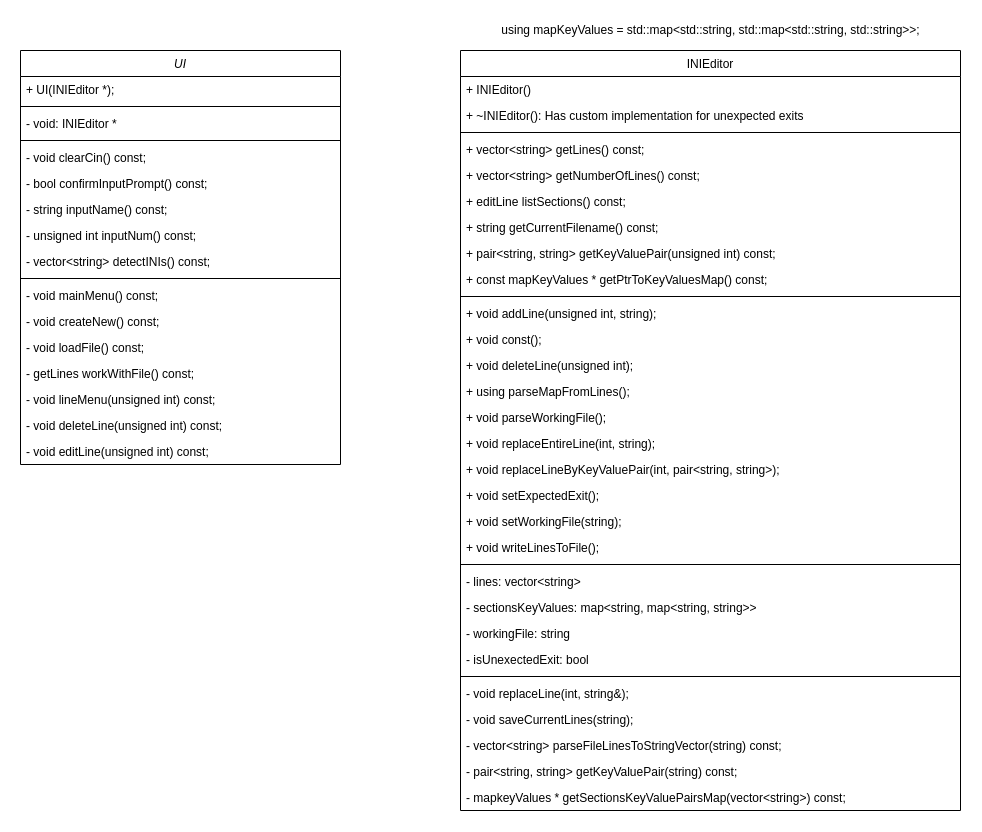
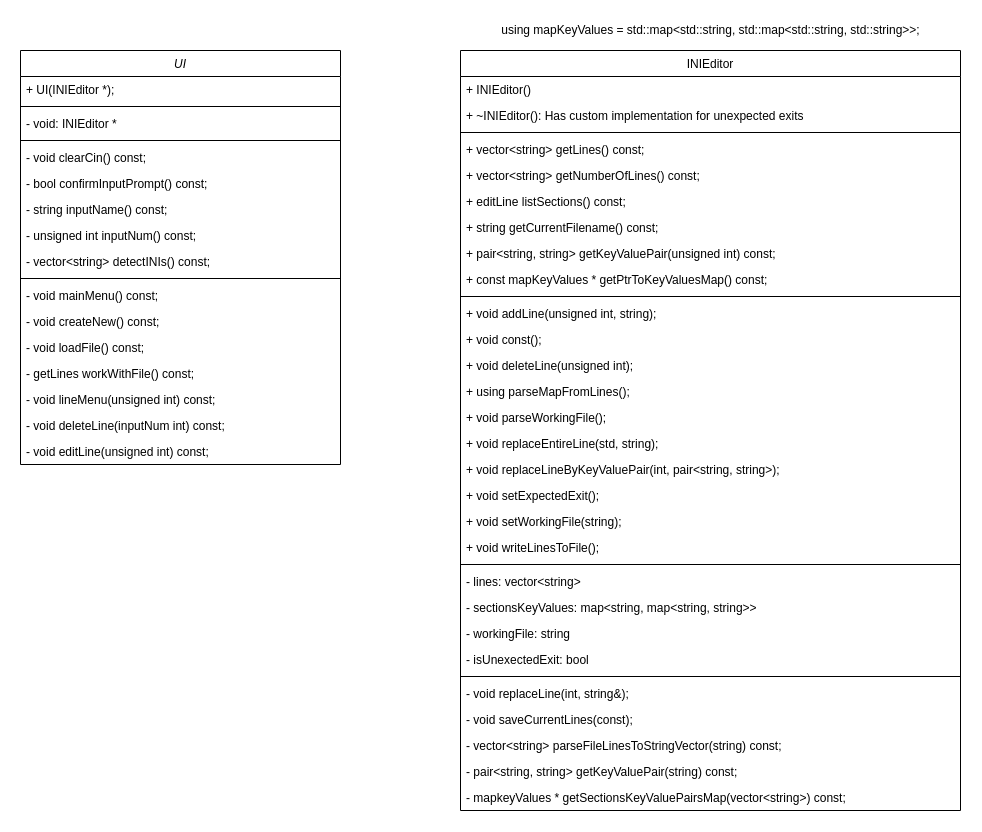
  <mxCell id="0" />
  <mxCell id="1" parent="0" />
  <mxCell id="2" value="UI" style="swimlane;fontStyle=2;align=center;verticalAlign=top;childLayout=stackLayout;horizontal=1;startSize=26;horizontalStack=0;resizeParent=1;resizeLast=0;collapsible=1;marginBottom=0;rounded=0;shadow=0;strokeWidth=1;" parent="1" vertex="1"><mxGeometry x="20" y="50" width="320" height="414" as="geometry"><mxRectangle x="230" y="140" width="160" height="26" as="alternateBounds" /></mxGeometry></mxCell>
  <mxCell id="3" value="+ UI(INIEditor *);&#10;" style="text;align=left;verticalAlign=top;spacingLeft=4;spacingRight=4;overflow=hidden;rotatable=0;points=[[0,0.5],[1,0.5]];portConstraint=eastwest;rounded=0;shadow=0;html=0;" parent="2" vertex="1"><mxGeometry y="26" width="320" height="26" as="geometry" /></mxCell>
  <mxCell id="4" value="" style="line;html=1;strokeWidth=1;align=left;verticalAlign=middle;spacingTop=-1;spacingLeft=3;spacingRight=3;rotatable=0;labelPosition=right;points=[];portConstraint=eastwest;" parent="2" vertex="1"><mxGeometry y="52" width="320" height="8" as="geometry" /></mxCell>
  <mxCell id="5" value="- void: INIEditor *" style="text;align=left;verticalAlign=top;spacingLeft=4;spacingRight=4;overflow=hidden;rotatable=0;points=[[0,0.5],[1,0.5]];portConstraint=eastwest;" parent="2" vertex="1"><mxGeometry y="60" width="320" height="26" as="geometry" /></mxCell>
  <mxCell id="6" value="" style="line;strokeWidth=1;fillColor=none;align=left;verticalAlign=middle;spacingTop=-1;spacingLeft=3;spacingRight=3;rotatable=0;labelPosition=right;points=[];portConstraint=eastwest;" parent="2" vertex="1"><mxGeometry y="86" width="320" height="8" as="geometry" /></mxCell>
  <mxCell id="7" value="- void clearCin() const;" style="text;align=left;verticalAlign=top;spacingLeft=4;spacingRight=4;overflow=hidden;rotatable=0;points=[[0,0.5],[1,0.5]];portConstraint=eastwest;rounded=0;shadow=0;html=0;" parent="2" vertex="1"><mxGeometry y="94" width="320" height="26" as="geometry" /></mxCell>
  <mxCell id="8" value="- bool confirmInputPrompt() const;" style="text;align=left;verticalAlign=top;spacingLeft=4;spacingRight=4;overflow=hidden;rotatable=0;points=[[0,0.5],[1,0.5]];portConstraint=eastwest;rounded=0;shadow=0;html=0;" parent="2" vertex="1"><mxGeometry y="120" width="320" height="26" as="geometry" /></mxCell>
  <mxCell id="9" value="- string inputName() const;&#10;" style="text;align=left;verticalAlign=top;spacingLeft=4;spacingRight=4;overflow=hidden;rotatable=0;points=[[0,0.5],[1,0.5]];portConstraint=eastwest;rounded=0;shadow=0;html=0;" parent="2" vertex="1"><mxGeometry y="146" width="320" height="26" as="geometry" /></mxCell>
  <mxCell id="10" value="- unsigned int inputNum() const;&#10;" style="text;align=left;verticalAlign=top;spacingLeft=4;spacingRight=4;overflow=hidden;rotatable=0;points=[[0,0.5],[1,0.5]];portConstraint=eastwest;rounded=0;shadow=0;html=0;" parent="2" vertex="1"><mxGeometry y="172" width="320" height="26" as="geometry" /></mxCell>
  <mxCell id="11" value="- vector&lt;string&gt; detectINIs() const;&#10;" style="text;align=left;verticalAlign=top;spacingLeft=4;spacingRight=4;overflow=hidden;rotatable=0;points=[[0,0.5],[1,0.5]];portConstraint=eastwest;rounded=0;shadow=0;html=0;" parent="2" vertex="1"><mxGeometry y="198" width="320" height="26" as="geometry" /></mxCell>
  <mxCell id="12" value="" style="line;strokeWidth=1;fillColor=none;align=left;verticalAlign=middle;spacingTop=-1;spacingLeft=3;spacingRight=3;rotatable=0;labelPosition=right;points=[];portConstraint=eastwest;" parent="2" vertex="1"><mxGeometry y="224" width="320" height="8" as="geometry" /></mxCell>
  <mxCell id="13" value="- void mainMenu() const;&#10;" style="text;align=left;verticalAlign=top;spacingLeft=4;spacingRight=4;overflow=hidden;rotatable=0;points=[[0,0.5],[1,0.5]];portConstraint=eastwest;rounded=0;shadow=0;html=0;" parent="2" vertex="1"><mxGeometry y="232" width="320" height="26" as="geometry" /></mxCell>
  <mxCell id="14" value="- void createNew() const;&#10;" style="text;align=left;verticalAlign=top;spacingLeft=4;spacingRight=4;overflow=hidden;rotatable=0;points=[[0,0.5],[1,0.5]];portConstraint=eastwest;rounded=0;shadow=0;html=0;" parent="2" vertex="1"><mxGeometry y="258" width="320" height="26" as="geometry" /></mxCell>
  <mxCell id="15" value="- void loadFile() const;&#10;" style="text;align=left;verticalAlign=top;spacingLeft=4;spacingRight=4;overflow=hidden;rotatable=0;points=[[0,0.5],[1,0.5]];portConstraint=eastwest;rounded=0;shadow=0;html=0;" parent="2" vertex="1"><mxGeometry y="284" width="320" height="26" as="geometry" /></mxCell>
  <mxCell id="16" value="- getLines workWithFile() const;&#10;" style="text;align=left;verticalAlign=top;spacingLeft=4;spacingRight=4;overflow=hidden;rotatable=0;points=[[0,0.5],[1,0.5]];portConstraint=eastwest;rounded=0;shadow=0;html=0;" parent="2" vertex="1"><mxGeometry y="310" width="320" height="26" as="geometry" /></mxCell>
  <mxCell id="17" value="- void lineMenu(unsigned int) const;&#10;" style="text;align=left;verticalAlign=top;spacingLeft=4;spacingRight=4;overflow=hidden;rotatable=0;points=[[0,0.5],[1,0.5]];portConstraint=eastwest;rounded=0;shadow=0;html=0;" parent="2" vertex="1"><mxGeometry y="336" width="320" height="26" as="geometry" /></mxCell>
- <mxCell id="18" value="- void deleteLine(unsigned int) const;&#10;" style="text;align=left;verticalAlign=top;spacingLeft=4;spacingRight=4;overflow=hidden;rotatable=0;points=[[0,0.5],[1,0.5]];portConstraint=eastwest;rounded=0;shadow=0;html=0;" parent="2" vertex="1"><mxGeometry y="362" width="320" height="26" as="geometry" /></mxCell>
+ <mxCell id="18" value="- void deleteLine(inputNum int) const;&#10;" style="text;align=left;verticalAlign=top;spacingLeft=4;spacingRight=4;overflow=hidden;rotatable=0;points=[[0,0.5],[1,0.5]];portConstraint=eastwest;rounded=0;shadow=0;html=0;" parent="2" vertex="1"><mxGeometry y="362" width="320" height="26" as="geometry" /></mxCell>
  <mxCell id="19" value="- void editLine(unsigned int) const;&#10;" style="text;align=left;verticalAlign=top;spacingLeft=4;spacingRight=4;overflow=hidden;rotatable=0;points=[[0,0.5],[1,0.5]];portConstraint=eastwest;rounded=0;shadow=0;html=0;" parent="2" vertex="1"><mxGeometry y="388" width="320" height="26" as="geometry" /></mxCell>
  <mxCell id="20" value="INIEditor" style="swimlane;fontStyle=0;childLayout=stackLayout;horizontal=1;startSize=26;fillColor=none;horizontalStack=0;resizeParent=1;resizeParentMax=0;resizeLast=0;collapsible=1;marginBottom=0;swimlaneLine=1;" parent="1" vertex="1"><mxGeometry x="460" y="50" width="500" height="760" as="geometry" /></mxCell>
  <mxCell id="21" value="+ INIEditor()" style="text;strokeColor=none;fillColor=none;align=left;verticalAlign=top;spacingLeft=4;spacingRight=4;overflow=hidden;rotatable=0;points=[[0,0.5],[1,0.5]];portConstraint=eastwest;" parent="20" vertex="1"><mxGeometry y="26" width="500" height="26" as="geometry" /></mxCell>
  <mxCell id="22" value="+ ~INIEditor(): Has custom implementation for unexpected exits" style="text;strokeColor=none;fillColor=none;align=left;verticalAlign=top;spacingLeft=4;spacingRight=4;overflow=hidden;rotatable=0;points=[[0,0.5],[1,0.5]];portConstraint=eastwest;" parent="20" vertex="1"><mxGeometry y="52" width="500" height="26" as="geometry" /></mxCell>
  <mxCell id="23" value="" style="line;strokeWidth=1;fillColor=none;align=left;verticalAlign=middle;spacingTop=-1;spacingLeft=3;spacingRight=3;rotatable=0;labelPosition=right;points=[];portConstraint=eastwest;" parent="20" vertex="1"><mxGeometry y="78" width="500" height="8" as="geometry" /></mxCell>
  <mxCell id="24" value="+ vector&lt;string&gt; getLines() const;" style="text;strokeColor=none;fillColor=none;align=left;verticalAlign=top;spacingLeft=4;spacingRight=4;overflow=hidden;rotatable=0;points=[[0,0.5],[1,0.5]];portConstraint=eastwest;" parent="20" vertex="1"><mxGeometry y="86" width="500" height="26" as="geometry" /></mxCell>
  <mxCell id="25" value="+ vector&lt;string&gt; getNumberOfLines() const;" style="text;strokeColor=none;fillColor=none;align=left;verticalAlign=top;spacingLeft=4;spacingRight=4;overflow=hidden;rotatable=0;points=[[0,0.5],[1,0.5]];portConstraint=eastwest;" parent="20" vertex="1"><mxGeometry y="112" width="500" height="26" as="geometry" /></mxCell>
  <mxCell id="26" value="+ editLine listSections() const;" style="text;strokeColor=none;fillColor=none;align=left;verticalAlign=top;spacingLeft=4;spacingRight=4;overflow=hidden;rotatable=0;points=[[0,0.5],[1,0.5]];portConstraint=eastwest;" parent="20" vertex="1"><mxGeometry y="138" width="500" height="26" as="geometry" /></mxCell>
  <mxCell id="27" value="+ string getCurrentFilename() const;" style="text;strokeColor=none;fillColor=none;align=left;verticalAlign=top;spacingLeft=4;spacingRight=4;overflow=hidden;rotatable=0;points=[[0,0.5],[1,0.5]];portConstraint=eastwest;" parent="20" vertex="1"><mxGeometry y="164" width="500" height="26" as="geometry" /></mxCell>
  <mxCell id="28" value="+ pair&lt;string, string&gt; getKeyValuePair(unsigned int) const;" style="text;strokeColor=none;fillColor=none;align=left;verticalAlign=top;spacingLeft=4;spacingRight=4;overflow=hidden;rotatable=0;points=[[0,0.5],[1,0.5]];portConstraint=eastwest;" parent="20" vertex="1"><mxGeometry y="190" width="500" height="26" as="geometry" /></mxCell>
  <mxCell id="29" value="+ const mapKeyValues * getPtrToKeyValuesMap() const;" style="text;strokeColor=none;fillColor=none;align=left;verticalAlign=top;spacingLeft=4;spacingRight=4;overflow=hidden;rotatable=0;points=[[0,0.5],[1,0.5]];portConstraint=eastwest;" parent="20" vertex="1"><mxGeometry y="216" width="500" height="26" as="geometry" /></mxCell>
  <mxCell id="30" value="" style="line;strokeWidth=1;fillColor=none;align=left;verticalAlign=middle;spacingTop=-1;spacingLeft=3;spacingRight=3;rotatable=0;labelPosition=right;points=[];portConstraint=eastwest;" parent="20" vertex="1"><mxGeometry y="242" width="500" height="8" as="geometry" /></mxCell>
  <mxCell id="31" value="+ void addLine(unsigned int, string);" style="text;strokeColor=none;fillColor=none;align=left;verticalAlign=top;spacingLeft=4;spacingRight=4;overflow=hidden;rotatable=0;points=[[0,0.5],[1,0.5]];portConstraint=eastwest;" vertex="1" parent="20"><mxGeometry y="250" width="500" height="26" as="geometry" /></mxCell>
  <mxCell id="32" value="+ void const();" style="text;strokeColor=none;fillColor=none;align=left;verticalAlign=top;spacingLeft=4;spacingRight=4;overflow=hidden;rotatable=0;points=[[0,0.5],[1,0.5]];portConstraint=eastwest;" parent="20" vertex="1"><mxGeometry y="276" width="500" height="26" as="geometry" /></mxCell>
  <mxCell id="33" value="+ void deleteLine(unsigned int);" style="text;strokeColor=none;fillColor=none;align=left;verticalAlign=top;spacingLeft=4;spacingRight=4;overflow=hidden;rotatable=0;points=[[0,0.5],[1,0.5]];portConstraint=eastwest;" parent="20" vertex="1"><mxGeometry y="302" width="500" height="26" as="geometry" /></mxCell>
  <mxCell id="34" value="+ using parseMapFromLines();" style="text;strokeColor=none;fillColor=none;align=left;verticalAlign=top;spacingLeft=4;spacingRight=4;overflow=hidden;rotatable=0;points=[[0,0.5],[1,0.5]];portConstraint=eastwest;" parent="20" vertex="1"><mxGeometry y="328" width="500" height="26" as="geometry" /></mxCell>
  <mxCell id="35" value="+ void parseWorkingFile();" style="text;strokeColor=none;fillColor=none;align=left;verticalAlign=top;spacingLeft=4;spacingRight=4;overflow=hidden;rotatable=0;points=[[0,0.5],[1,0.5]];portConstraint=eastwest;" parent="20" vertex="1"><mxGeometry y="354" width="500" height="26" as="geometry" /></mxCell>
- <mxCell id="36" value="+ void replaceEntireLine(int, string);" style="text;strokeColor=none;fillColor=none;align=left;verticalAlign=top;spacingLeft=4;spacingRight=4;overflow=hidden;rotatable=0;points=[[0,0.5],[1,0.5]];portConstraint=eastwest;" parent="20" vertex="1"><mxGeometry y="380" width="500" height="26" as="geometry" /></mxCell>
+ <mxCell id="36" value="+ void replaceEntireLine(std, string);" style="text;strokeColor=none;fillColor=none;align=left;verticalAlign=top;spacingLeft=4;spacingRight=4;overflow=hidden;rotatable=0;points=[[0,0.5],[1,0.5]];portConstraint=eastwest;" parent="20" vertex="1"><mxGeometry y="380" width="500" height="26" as="geometry" /></mxCell>
  <mxCell id="37" value="+ void replaceLineByKeyValuePair(int, pair&lt;string, string&gt;);" style="text;strokeColor=none;fillColor=none;align=left;verticalAlign=top;spacingLeft=4;spacingRight=4;overflow=hidden;rotatable=0;points=[[0,0.5],[1,0.5]];portConstraint=eastwest;" parent="20" vertex="1"><mxGeometry y="406" width="500" height="26" as="geometry" /></mxCell>
  <mxCell id="38" value="+ void setExpectedExit();" style="text;strokeColor=none;fillColor=none;align=left;verticalAlign=top;spacingLeft=4;spacingRight=4;overflow=hidden;rotatable=0;points=[[0,0.5],[1,0.5]];portConstraint=eastwest;" parent="20" vertex="1"><mxGeometry y="432" width="500" height="26" as="geometry" /></mxCell>
  <mxCell id="39" value="+ void setWorkingFile(string);" style="text;strokeColor=none;fillColor=none;align=left;verticalAlign=top;spacingLeft=4;spacingRight=4;overflow=hidden;rotatable=0;points=[[0,0.5],[1,0.5]];portConstraint=eastwest;" parent="20" vertex="1"><mxGeometry y="458" width="500" height="26" as="geometry" /></mxCell>
  <mxCell id="40" value="+ void writeLinesToFile();" style="text;strokeColor=none;fillColor=none;align=left;verticalAlign=top;spacingLeft=4;spacingRight=4;overflow=hidden;rotatable=0;points=[[0,0.5],[1,0.5]];portConstraint=eastwest;" parent="20" vertex="1"><mxGeometry y="484" width="500" height="26" as="geometry" /></mxCell>
  <mxCell id="41" value="" style="line;strokeWidth=1;fillColor=none;align=left;verticalAlign=middle;spacingTop=-1;spacingLeft=3;spacingRight=3;rotatable=0;labelPosition=right;points=[];portConstraint=eastwest;" parent="20" vertex="1"><mxGeometry y="510" width="500" height="8" as="geometry" /></mxCell>
  <mxCell id="42" value="- lines: vector&lt;string&gt;" style="text;strokeColor=none;fillColor=none;align=left;verticalAlign=top;spacingLeft=4;spacingRight=4;overflow=hidden;rotatable=0;points=[[0,0.5],[1,0.5]];portConstraint=eastwest;" parent="20" vertex="1"><mxGeometry y="518" width="500" height="26" as="geometry" /></mxCell>
  <mxCell id="43" value="- sectionsKeyValues: map&lt;string, map&lt;string, string&gt;&gt;" style="text;strokeColor=none;fillColor=none;align=left;verticalAlign=top;spacingLeft=4;spacingRight=4;overflow=hidden;rotatable=0;points=[[0,0.5],[1,0.5]];portConstraint=eastwest;" parent="20" vertex="1"><mxGeometry y="544" width="500" height="26" as="geometry" /></mxCell>
  <mxCell id="44" value="- workingFile: string" style="text;strokeColor=none;fillColor=none;align=left;verticalAlign=top;spacingLeft=4;spacingRight=4;overflow=hidden;rotatable=0;points=[[0,0.5],[1,0.5]];portConstraint=eastwest;" parent="20" vertex="1"><mxGeometry y="570" width="500" height="26" as="geometry" /></mxCell>
  <mxCell id="45" value="- isUnexectedExit: bool" style="text;strokeColor=none;fillColor=none;align=left;verticalAlign=top;spacingLeft=4;spacingRight=4;overflow=hidden;rotatable=0;points=[[0,0.5],[1,0.5]];portConstraint=eastwest;" parent="20" vertex="1"><mxGeometry y="596" width="500" height="26" as="geometry" /></mxCell>
  <mxCell id="46" value="" style="line;strokeWidth=1;fillColor=none;align=left;verticalAlign=middle;spacingTop=-1;spacingLeft=3;spacingRight=3;rotatable=0;labelPosition=right;points=[];portConstraint=eastwest;" parent="20" vertex="1"><mxGeometry y="622" width="500" height="8" as="geometry" /></mxCell>
  <mxCell id="47" value="- void replaceLine(int, string&amp;);" style="text;strokeColor=none;fillColor=none;align=left;verticalAlign=top;spacingLeft=4;spacingRight=4;overflow=hidden;rotatable=0;points=[[0,0.5],[1,0.5]];portConstraint=eastwest;" parent="20" vertex="1"><mxGeometry y="630" width="500" height="26" as="geometry" /></mxCell>
- <mxCell id="48" value="- void saveCurrentLines(string);" style="text;strokeColor=none;fillColor=none;align=left;verticalAlign=top;spacingLeft=4;spacingRight=4;overflow=hidden;rotatable=0;points=[[0,0.5],[1,0.5]];portConstraint=eastwest;" parent="20" vertex="1"><mxGeometry y="656" width="500" height="26" as="geometry" /></mxCell>
+ <mxCell id="48" value="- void saveCurrentLines(const);" style="text;strokeColor=none;fillColor=none;align=left;verticalAlign=top;spacingLeft=4;spacingRight=4;overflow=hidden;rotatable=0;points=[[0,0.5],[1,0.5]];portConstraint=eastwest;" parent="20" vertex="1"><mxGeometry y="656" width="500" height="26" as="geometry" /></mxCell>
  <mxCell id="49" value="- vector&lt;string&gt; parseFileLinesToStringVector(string) const;" style="text;strokeColor=none;fillColor=none;align=left;verticalAlign=top;spacingLeft=4;spacingRight=4;overflow=hidden;rotatable=0;points=[[0,0.5],[1,0.5]];portConstraint=eastwest;" parent="20" vertex="1"><mxGeometry y="682" width="500" height="26" as="geometry" /></mxCell>
  <mxCell id="50" value="- pair&lt;string, string&gt; getKeyValuePair(string) const;" style="text;strokeColor=none;fillColor=none;align=left;verticalAlign=top;spacingLeft=4;spacingRight=4;overflow=hidden;rotatable=0;points=[[0,0.5],[1,0.5]];portConstraint=eastwest;" parent="20" vertex="1"><mxGeometry y="708" width="500" height="26" as="geometry" /></mxCell>
  <mxCell id="51" value="- mapkeyValues * getSectionsKeyValuePairsMap(vector&lt;string&gt;) const;" style="text;strokeColor=none;fillColor=none;align=left;verticalAlign=top;spacingLeft=4;spacingRight=4;overflow=hidden;rotatable=0;points=[[0,0.5],[1,0.5]];portConstraint=eastwest;" parent="20" vertex="1"><mxGeometry y="734" width="500" height="26" as="geometry" /></mxCell>
  <mxCell id="52" value="using mapKeyValues = std::map&amp;lt;std::string, std::map&amp;lt;std::string, std::string&amp;gt;&amp;gt;;" style="text;html=1;align=center;verticalAlign=middle;resizable=0;points=[];autosize=1;strokeColor=none;" parent="1" vertex="1"><mxGeometry x="495" y="20" width="430" height="20" as="geometry" /></mxCell>
